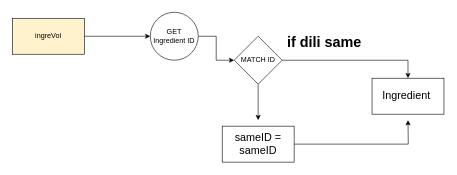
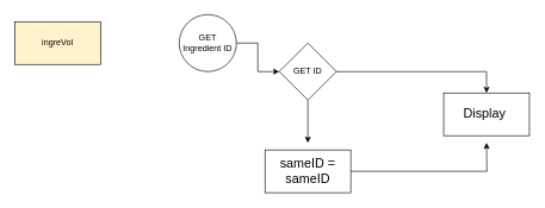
  <mxCell id="0" />
  <mxCell id="1" parent="0" />
- <mxCell id="2" style="edgeStyle=orthogonalEdgeStyle;rounded=0;orthogonalLoop=1;jettySize=auto;html=1;entryX=0;entryY=0.5;entryDx=0;entryDy=0;" parent="1" source="3" target="5" edge="1"><mxGeometry relative="1" as="geometry" /></mxCell>
  <mxCell id="3" value="ingreVol" style="rounded=0;whiteSpace=wrap;html=1;fillColor=#fff2cc;" parent="1" vertex="1"><mxGeometry x="20" y="30" width="120" height="60" as="geometry" /></mxCell>
  <mxCell id="4" value="" style="edgeStyle=orthogonalEdgeStyle;rounded=0;orthogonalLoop=1;jettySize=auto;html=1;" parent="1" source="5" target="8" edge="1"><mxGeometry relative="1" as="geometry" /></mxCell>
  <mxCell id="5" value="GET&lt;div&gt;Ingredient ID&lt;/div&gt;" style="ellipse;whiteSpace=wrap;html=1;aspect=fixed;" parent="1" vertex="1"><mxGeometry x="250" y="20" width="80" height="80" as="geometry" /></mxCell>
  <mxCell id="6" style="edgeStyle=orthogonalEdgeStyle;rounded=0;orthogonalLoop=1;jettySize=auto;html=1;" parent="1" source="8" edge="1"><mxGeometry relative="1" as="geometry"><mxPoint x="430" y="200" as="targetPoint" /></mxGeometry></mxCell>
  <mxCell id="7" style="edgeStyle=orthogonalEdgeStyle;rounded=0;orthogonalLoop=1;jettySize=auto;html=1;entryX=0.5;entryY=0;entryDx=0;entryDy=0;" parent="1" source="8" target="12" edge="1"><mxGeometry relative="1" as="geometry" /></mxCell>
- <mxCell id="8" value="MATCH ID" style="rhombus;whiteSpace=wrap;html=1;" parent="1" vertex="1"><mxGeometry x="390" y="60" width="80" height="80" as="geometry" /></mxCell>
+ <mxCell id="8" value="GET ID" style="rhombus;whiteSpace=wrap;html=1;" parent="1" vertex="1"><mxGeometry x="390" y="60" width="80" height="80" as="geometry" /></mxCell>
  <mxCell id="9" style="edgeStyle=orthogonalEdgeStyle;rounded=0;orthogonalLoop=1;jettySize=auto;html=1;" parent="1" source="10" edge="1"><mxGeometry relative="1" as="geometry"><mxPoint x="680" y="200" as="targetPoint" /></mxGeometry></mxCell>
  <mxCell id="10" value="&lt;font style=&quot;font-size: 18px;&quot;&gt;sameID = sameID&lt;/font&gt;" style="rounded=0;whiteSpace=wrap;html=1;" parent="1" vertex="1"><mxGeometry x="370" y="210" width="120" height="60" as="geometry" /></mxCell>
- <mxCell id="11" value="if dili same" style="text;strokeColor=none;fillColor=none;html=1;fontSize=24;fontStyle=1;verticalAlign=middle;align=center;" parent="1" vertex="1"><mxGeometry x="490" y="50" width="100" height="40" as="geometry" /></mxCell>
- <mxCell id="12" value="&lt;font style=&quot;font-size: 18px;&quot;&gt;Ingredient&amp;nbsp;&lt;/font&gt;" style="rounded=0;whiteSpace=wrap;html=1;" parent="1" vertex="1"><mxGeometry x="620" y="130" width="120" height="60" as="geometry" /></mxCell>
+ <mxCell id="12" value="&lt;font style=&quot;font-size: 18px;&quot;&gt;Display&amp;nbsp;&lt;/font&gt;" style="rounded=0;whiteSpace=wrap;html=1;" parent="1" vertex="1"><mxGeometry x="620" y="130" width="120" height="60" as="geometry" /></mxCell>
